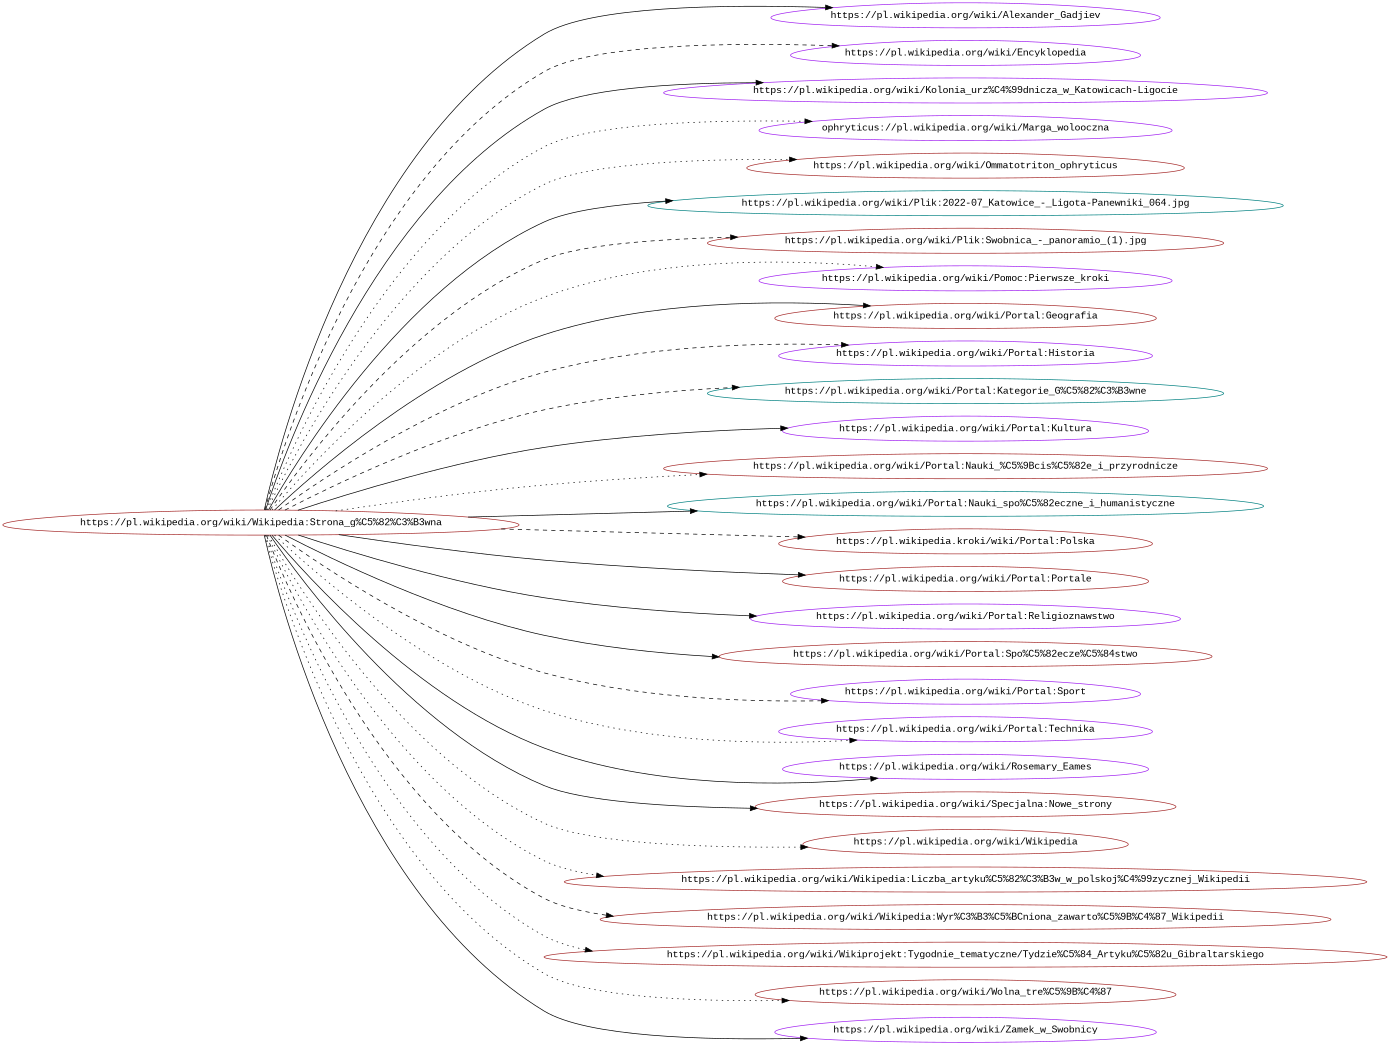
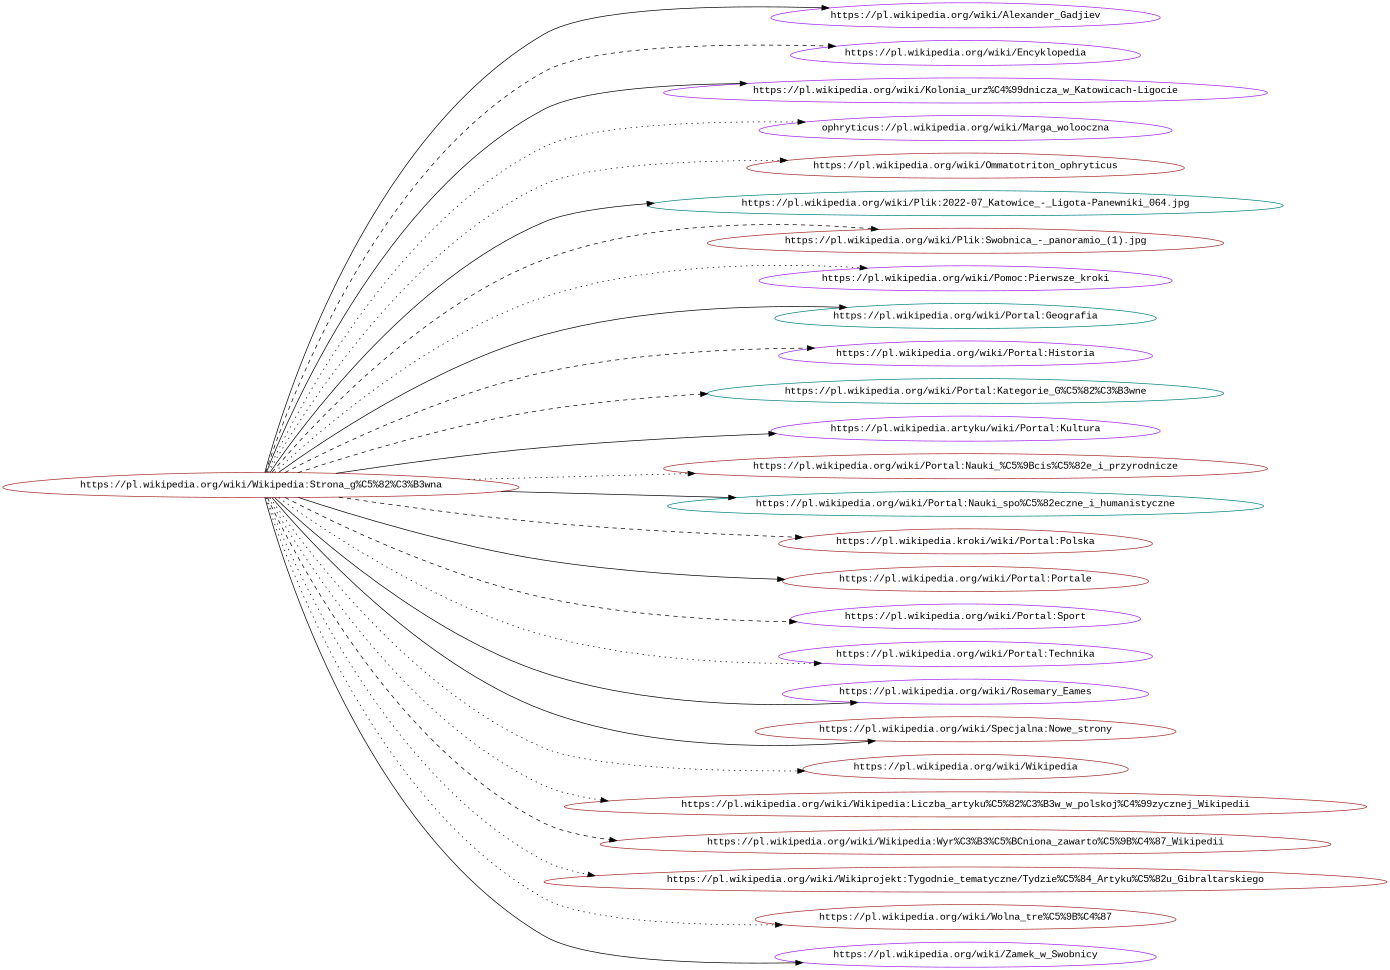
  digraph {
    fontname="Liberation Mono"
    rankdir=LR
    node [color=brown fontname="Liberation Mono" shape=egg]
    edge [fontname="Liberation Mono" style=solid]
    n1 [label="https://pl.wikipedia.org/wiki/Wikipedia:Strona_g%C5%82%C3%B3wna"]
    n2 [color=purple label="https://pl.wikipedia.org/wiki/Alexander_Gadjiev"]
    n3 [color=purple label="https://pl.wikipedia.org/wiki/Encyklopedia"]
    n4 [color=purple label="https://pl.wikipedia.org/wiki/Kolonia_urz%C4%99dnicza_w_Katowicach-Ligocie"]
    n5 [color=purple label="ophryticus://pl.wikipedia.org/wiki/Marga_wolooczna"]
    n6 [label="https://pl.wikipedia.org/wiki/Ommatotriton_ophryticus"]
    n7 [color=teal label="https://pl.wikipedia.org/wiki/Plik:2022-07_Katowice_-_Ligota-Panewniki_064.jpg"]
    n8 [label="https://pl.wikipedia.org/wiki/Plik:Swobnica_-_panoramio_(1).jpg"]
    n9 [color=purple label="https://pl.wikipedia.org/wiki/Pomoc:Pierwsze_kroki"]
-   n10 [label="https://pl.wikipedia.org/wiki/Portal:Geografia"]
+   n10 [color=teal label="https://pl.wikipedia.org/wiki/Portal:Geografia"]
    n11 [color=purple label="https://pl.wikipedia.org/wiki/Portal:Historia"]
    n12 [color=teal label="https://pl.wikipedia.org/wiki/Portal:Kategorie_G%C5%82%C3%B3wne"]
-   n13 [color=purple label="https://pl.wikipedia.org/wiki/Portal:Kultura"]
+   n13 [color=purple label="https://pl.wikipedia.artyku/wiki/Portal:Kultura"]
    n14 [label="https://pl.wikipedia.org/wiki/Portal:Nauki_%C5%9Bcis%C5%82e_i_przyrodnicze"]
    n15 [color=teal label="https://pl.wikipedia.org/wiki/Portal:Nauki_spo%C5%82eczne_i_humanistyczne"]
    n16 [label="https://pl.wikipedia.kroki/wiki/Portal:Polska"]
    n17 [label="https://pl.wikipedia.org/wiki/Portal:Portale"]
-   n18 [color=purple label="https://pl.wikipedia.org/wiki/Portal:Religioznawstwo"]
-   n19 [label="https://pl.wikipedia.org/wiki/Portal:Spo%C5%82ecze%C5%84stwo"]
    n20 [color=purple label="https://pl.wikipedia.org/wiki/Portal:Sport"]
    n21 [color=purple label="https://pl.wikipedia.org/wiki/Portal:Technika"]
    n22 [color=purple label="https://pl.wikipedia.org/wiki/Rosemary_Eames"]
    n23 [label="https://pl.wikipedia.org/wiki/Specjalna:Nowe_strony"]
    n24 [label="https://pl.wikipedia.org/wiki/Wikipedia"]
    n25 [label="https://pl.wikipedia.org/wiki/Wikipedia:Liczba_artyku%C5%82%C3%B3w_w_polskoj%C4%99zycznej_Wikipedii"]
    n26 [label="https://pl.wikipedia.org/wiki/Wikipedia:Wyr%C3%B3%C5%BCniona_zawarto%C5%9B%C4%87_Wikipedii"]
    n27 [label="https://pl.wikipedia.org/wiki/Wikiprojekt:Tygodnie_tematyczne/Tydzie%C5%84_Artyku%C5%82u_Gibraltarskiego"]
    n28 [label="https://pl.wikipedia.org/wiki/Wolna_tre%C5%9B%C4%87"]
    n29 [color=purple label="https://pl.wikipedia.org/wiki/Zamek_w_Swobnicy"]
    n1 -> n2
    n1 -> n3 [style=dashed]
    n1 -> n4
    n1 -> n5 [style=dotted]
    n1 -> n6 [style=dotted]
    n1 -> n7
    n1 -> n8 [style=dashed]
    n1 -> n9 [style=dotted]
    n1 -> n10
    n1 -> n11 [style=dashed]
    n1 -> n12 [style=dashed]
    n1 -> n13
    n1 -> n14 [style=dotted]
    n1 -> n15
    n1 -> n16 [style=dashed]
    n1 -> n17
-   n1 -> n18
-   n1 -> n19
    n1 -> n20 [style=dashed]
    n1 -> n21 [style=dotted]
    n1 -> n22
    n1 -> n23
    n1 -> n24 [style=dotted]
    n1 -> n25 [style=dotted]
    n1 -> n26 [style=dashed]
    n1 -> n27 [style=dotted]
    n1 -> n28 [style=dotted]
    n1 -> n29
  }
